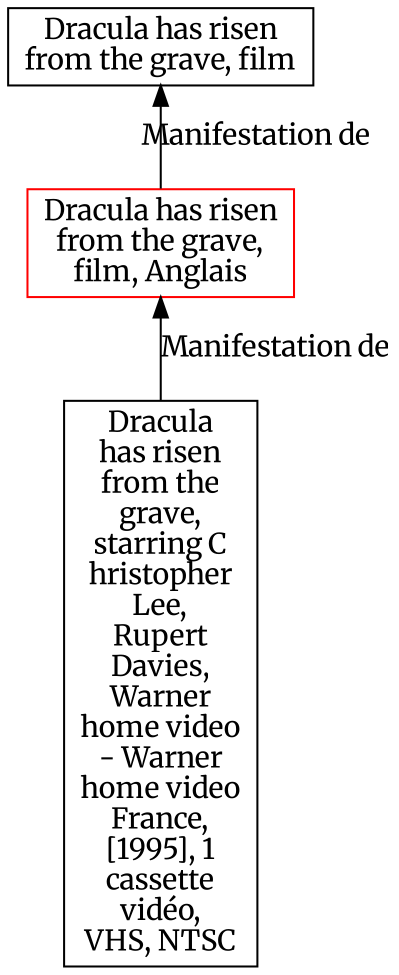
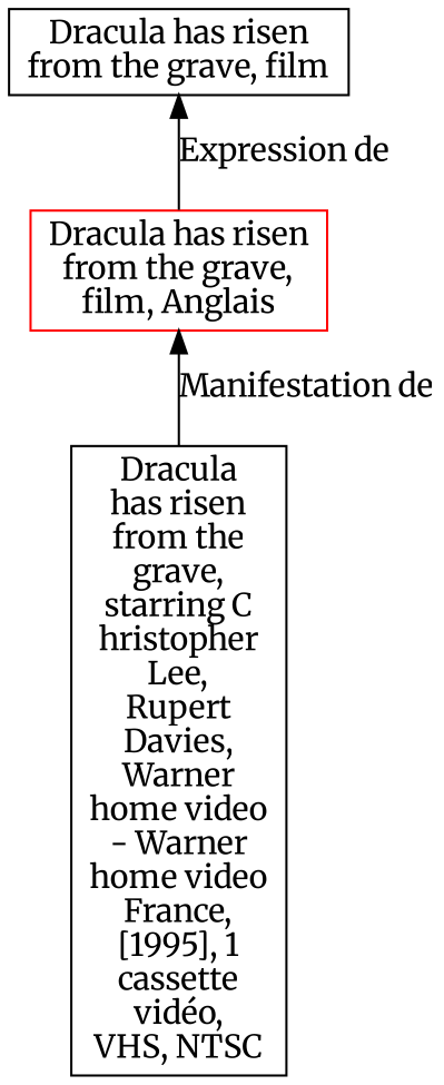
  digraph {
    rankdir=BT
    fontname=Merriweather
    node [align=left shape=rect fontname=Merriweather]
    edge [fontname=Merriweather]
    n1 [color=red label="Dracula has risen\nfrom the grave,\nfilm, Anglais"]
    n2 [label="Dracula has risen\nfrom the grave, film"]
    n3 [label="Dracula\nhas risen\nfrom the\ngrave‎,\nstarring C\nhristopher\nLee,\nRupert\nDavies,\nWarner\nhome video\n- Warner\nhome video\nFrance,\n[1995], 1\ncassette\nvidéo,\nVHS, NTSC"]
-   n1 -> n2 [label="Manifestation de"]
+   n1 -> n2 [label="Expression de"]
    n3 -> n1 [label="Manifestation de"]
  }
